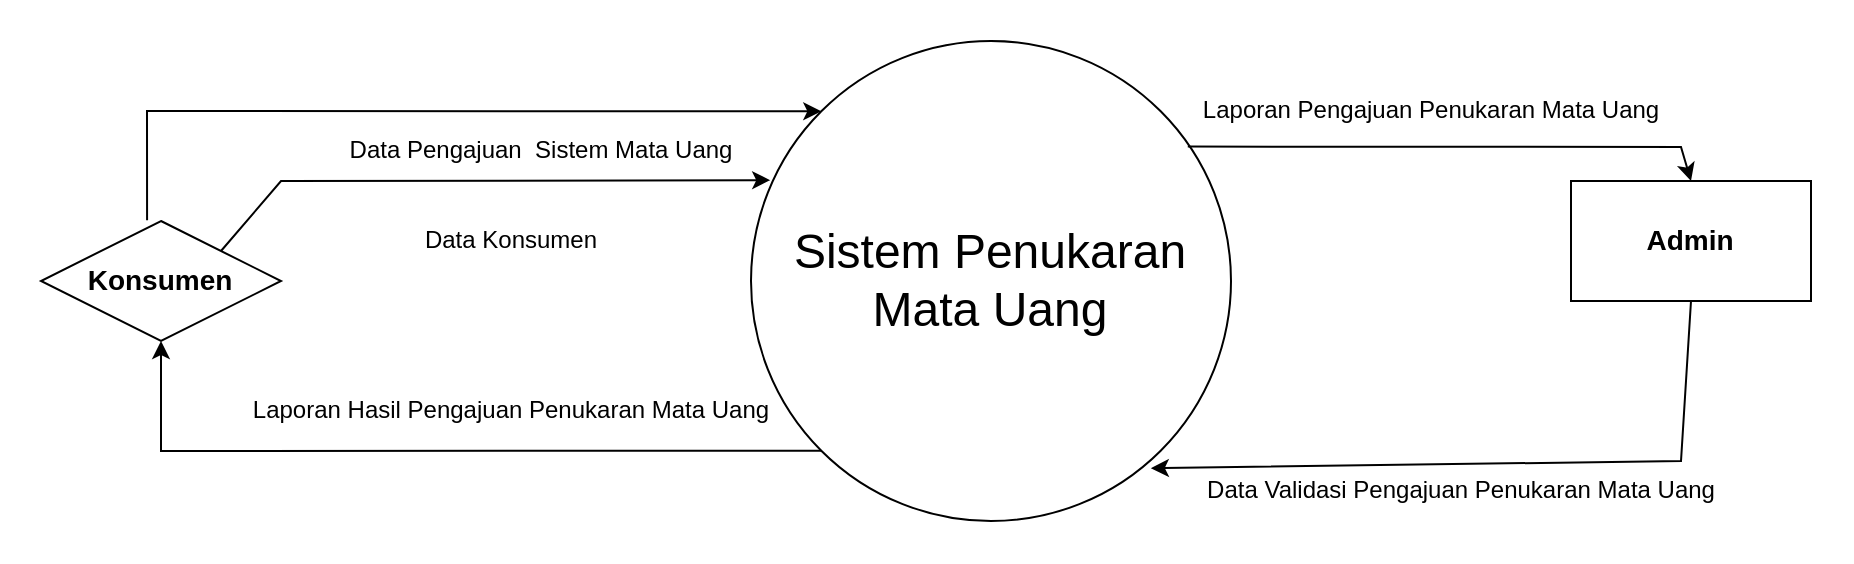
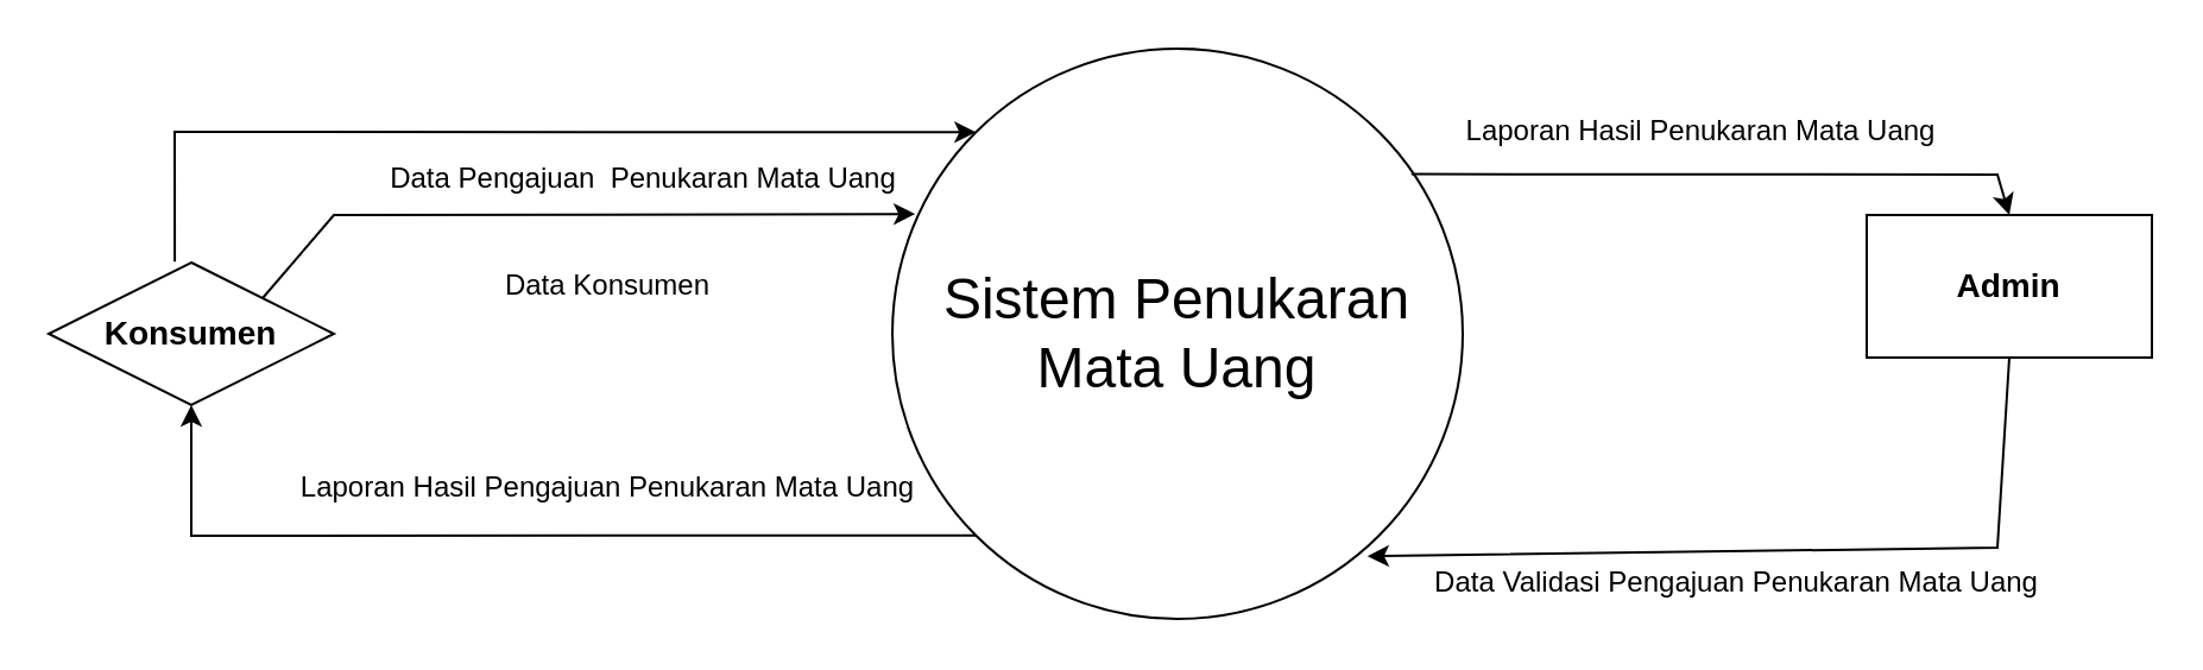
  <mxCell id="0" />
  <mxCell id="1" parent="0" />
  <mxCell id="2" value="&lt;font face=&quot;Helvetica&quot; style=&quot;font-size: 24px;&quot;&gt;Sistem Penukaran Mata Uang&lt;/font&gt;" style="ellipse;whiteSpace=wrap;html=1;aspect=fixed;" vertex="1" parent="1"><mxGeometry x="375" y="20" width="240" height="240" as="geometry" /></mxCell>
  <mxCell id="3" value="&lt;span style=&quot;font-size: 14px;&quot;&gt;&lt;b&gt;Konsumen&lt;/b&gt;&lt;/span&gt;" style="rhombus;whiteSpace=wrap;html=1;" vertex="1" parent="1"><mxGeometry x="20" y="110" width="120" height="60" as="geometry" /></mxCell>
  <mxCell id="4" value="&lt;span style=&quot;font-size: 14px;&quot;&gt;&lt;b&gt;Admin&lt;/b&gt;&lt;/span&gt;" style="rounded=0;whiteSpace=wrap;html=1;" vertex="1" parent="1"><mxGeometry x="785" y="90" width="120" height="60" as="geometry" /></mxCell>
  <mxCell id="5" value="" style="endArrow=classic;html=1;rounded=0;exitX=0.442;exitY=-0.007;exitDx=0;exitDy=0;exitPerimeter=0;entryX=0;entryY=0;entryDx=0;entryDy=0;" edge="1" parent="1" source="3" target="2"><mxGeometry width="50" height="50" relative="1" as="geometry"><mxPoint x="80" y="110" as="sourcePoint" /><mxPoint x="350" y="60" as="targetPoint" /><Array as="points"><mxPoint x="73" y="55" /></Array></mxGeometry></mxCell>
  <mxCell id="6" value="Data Konsumen" style="text;html=1;align=center;verticalAlign=middle;resizable=0;points=[];autosize=1;strokeColor=none;fillColor=none;" vertex="1" parent="1"><mxGeometry x="200" y="105" width="110" height="30" as="geometry" /></mxCell>
  <mxCell id="7" value="" style="endArrow=classic;html=1;rounded=0;entryX=0.5;entryY=1;entryDx=0;entryDy=0;exitX=0;exitY=1;exitDx=0;exitDy=0;" edge="1" parent="1" source="2" target="3"><mxGeometry width="50" height="50" relative="1" as="geometry"><mxPoint x="410" y="225" as="sourcePoint" /><mxPoint x="200" y="150" as="targetPoint" /><Array as="points"><mxPoint x="80" y="225" /></Array></mxGeometry></mxCell>
  <mxCell id="8" value="Laporan Hasil Pengajuan Penukaran Mata Uang" style="text;html=1;align=center;verticalAlign=middle;resizable=0;points=[];autosize=1;strokeColor=none;fillColor=none;" vertex="1" parent="1"><mxGeometry x="115" y="190" width="280" height="30" as="geometry" /></mxCell>
  <mxCell id="9" value="" style="endArrow=classic;html=1;rounded=0;entryX=0.5;entryY=0;entryDx=0;entryDy=0;exitX=0.91;exitY=0.22;exitDx=0;exitDy=0;exitPerimeter=0;" edge="1" parent="1" source="2" target="4"><mxGeometry width="50" height="50" relative="1" as="geometry"><mxPoint x="590" y="70" as="sourcePoint" /><mxPoint x="827" y="97.6" as="targetPoint" /><Array as="points"><mxPoint x="840" y="73" /></Array></mxGeometry></mxCell>
- <mxCell id="10" value="Laporan Pengajuan Penukaran Mata Uang" style="text;html=1;align=center;verticalAlign=middle;resizable=0;points=[];autosize=1;strokeColor=none;fillColor=none;" vertex="1" parent="1"><mxGeometry x="590" y="40" width="250" height="30" as="geometry" /></mxCell>
+ <mxCell id="10" value="Laporan Hasil Penukaran Mata Uang" style="text;html=1;align=center;verticalAlign=middle;resizable=0;points=[];autosize=1;strokeColor=none;fillColor=none;" vertex="1" parent="1"><mxGeometry x="590" y="40" width="250" height="30" as="geometry" /></mxCell>
  <mxCell id="11" value="" style="endArrow=classic;html=1;rounded=0;exitX=0.5;exitY=1;exitDx=0;exitDy=0;entryX=0.833;entryY=0.89;entryDx=0;entryDy=0;entryPerimeter=0;" edge="1" parent="1" source="4" target="2"><mxGeometry width="50" height="50" relative="1" as="geometry"><mxPoint x="600" y="260" as="sourcePoint" /><mxPoint x="650" y="210" as="targetPoint" /><Array as="points"><mxPoint x="840" y="230" /></Array></mxGeometry></mxCell>
  <mxCell id="12" value="Data Validasi Pengajuan Penukaran Mata Uang" style="text;html=1;align=center;verticalAlign=middle;resizable=0;points=[];autosize=1;strokeColor=none;fillColor=none;" vertex="1" parent="1"><mxGeometry x="590" y="230" width="280" height="30" as="geometry" /></mxCell>
  <mxCell id="13" value="" style="endArrow=classic;html=1;rounded=0;exitX=1;exitY=0;exitDx=0;exitDy=0;entryX=0.04;entryY=0.29;entryDx=0;entryDy=0;entryPerimeter=0;" edge="1" parent="1" source="3" target="2"><mxGeometry width="50" height="50" relative="1" as="geometry"><mxPoint x="150" y="120" as="sourcePoint" /><mxPoint x="420" y="70" as="targetPoint" /><Array as="points"><mxPoint x="140" y="90" /></Array></mxGeometry></mxCell>
- <mxCell id="14" value="Data Pengajuan&amp;nbsp; Sistem Mata Uang" style="text;html=1;align=center;verticalAlign=middle;resizable=0;points=[];autosize=1;strokeColor=none;fillColor=none;" vertex="1" parent="1"><mxGeometry x="150" y="60" width="240" height="30" as="geometry" /></mxCell>
+ <mxCell id="14" value="Data Pengajuan&amp;nbsp; Penukaran Mata Uang" style="text;html=1;align=center;verticalAlign=middle;resizable=0;points=[];autosize=1;strokeColor=none;fillColor=none;" vertex="1" parent="1"><mxGeometry x="150" y="60" width="240" height="30" as="geometry" /></mxCell>
